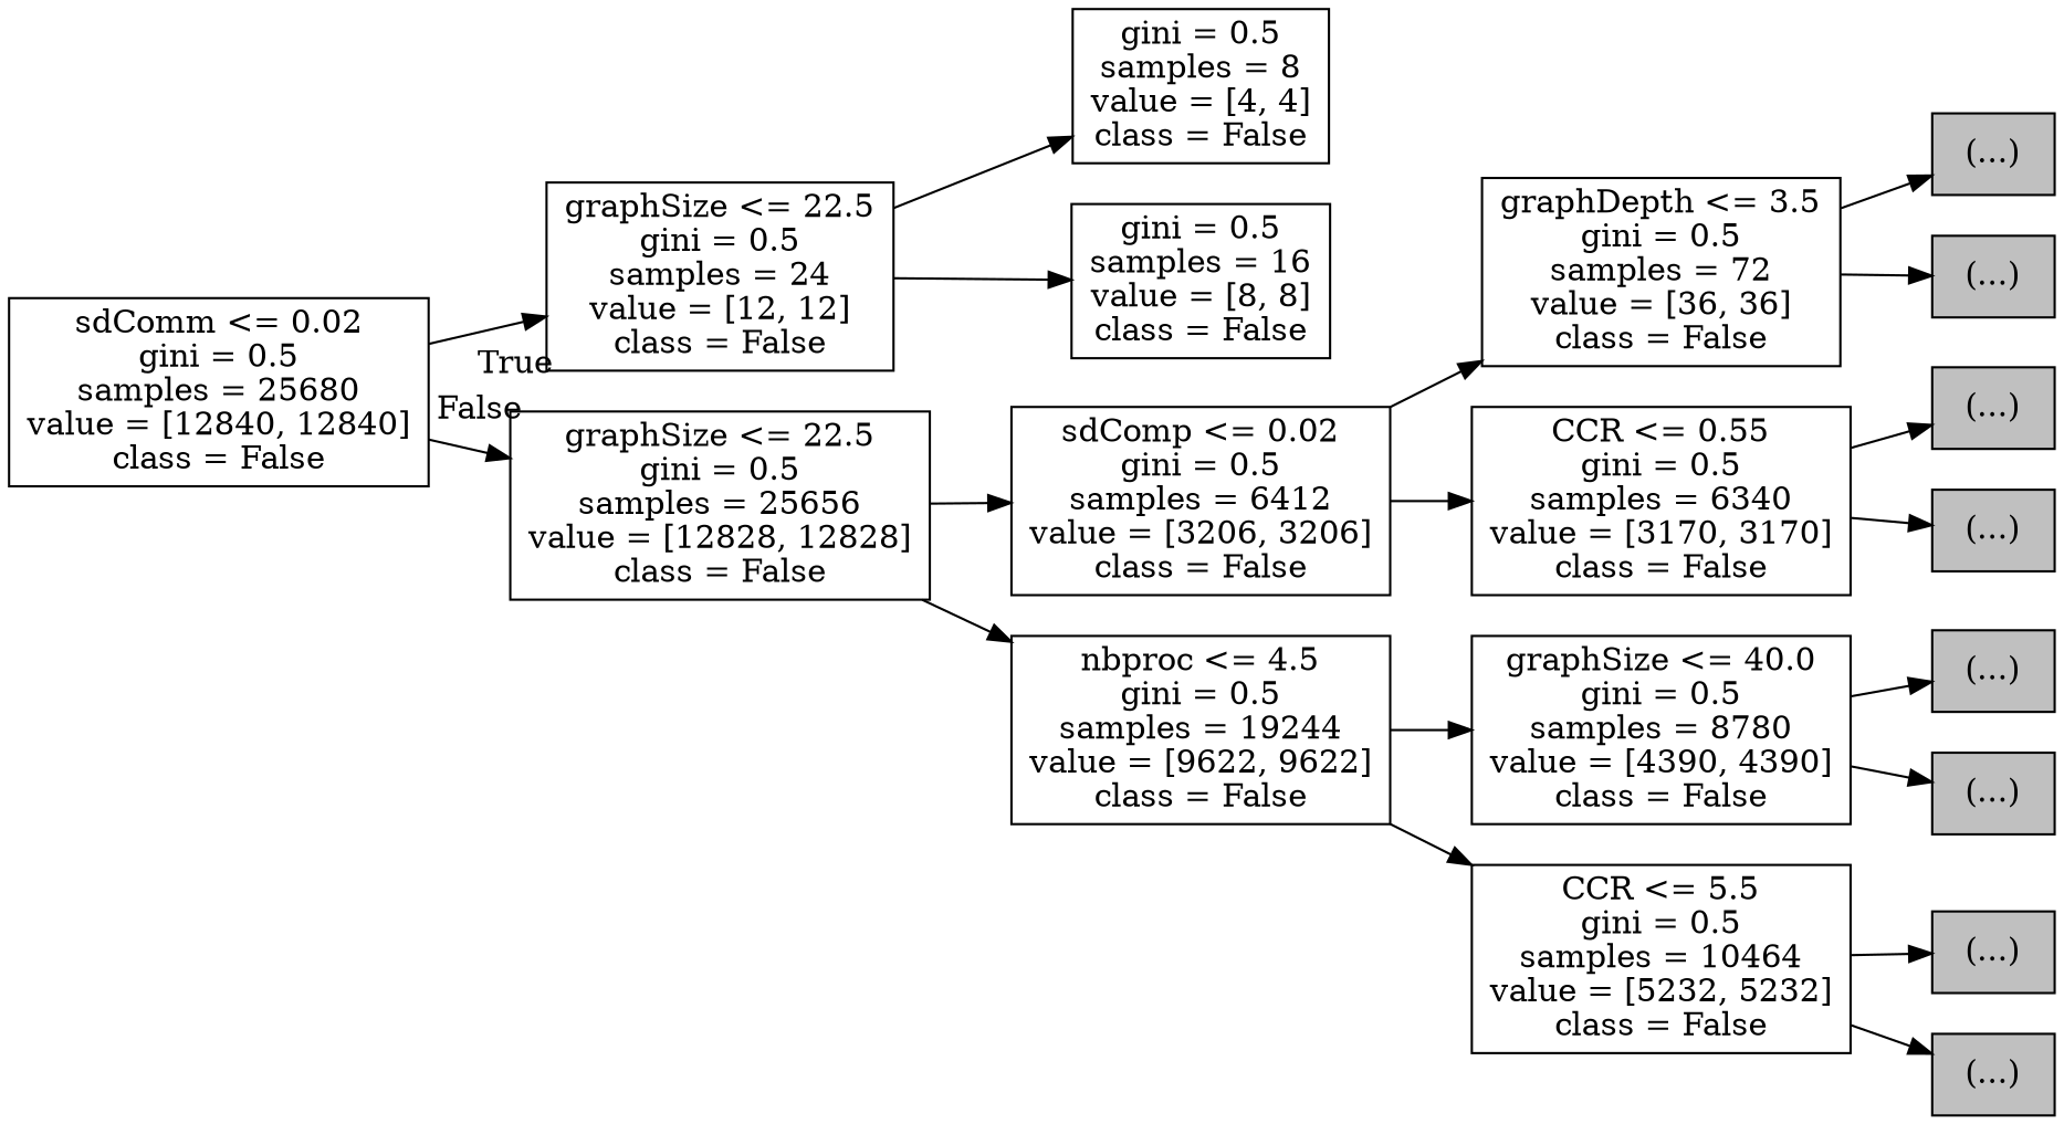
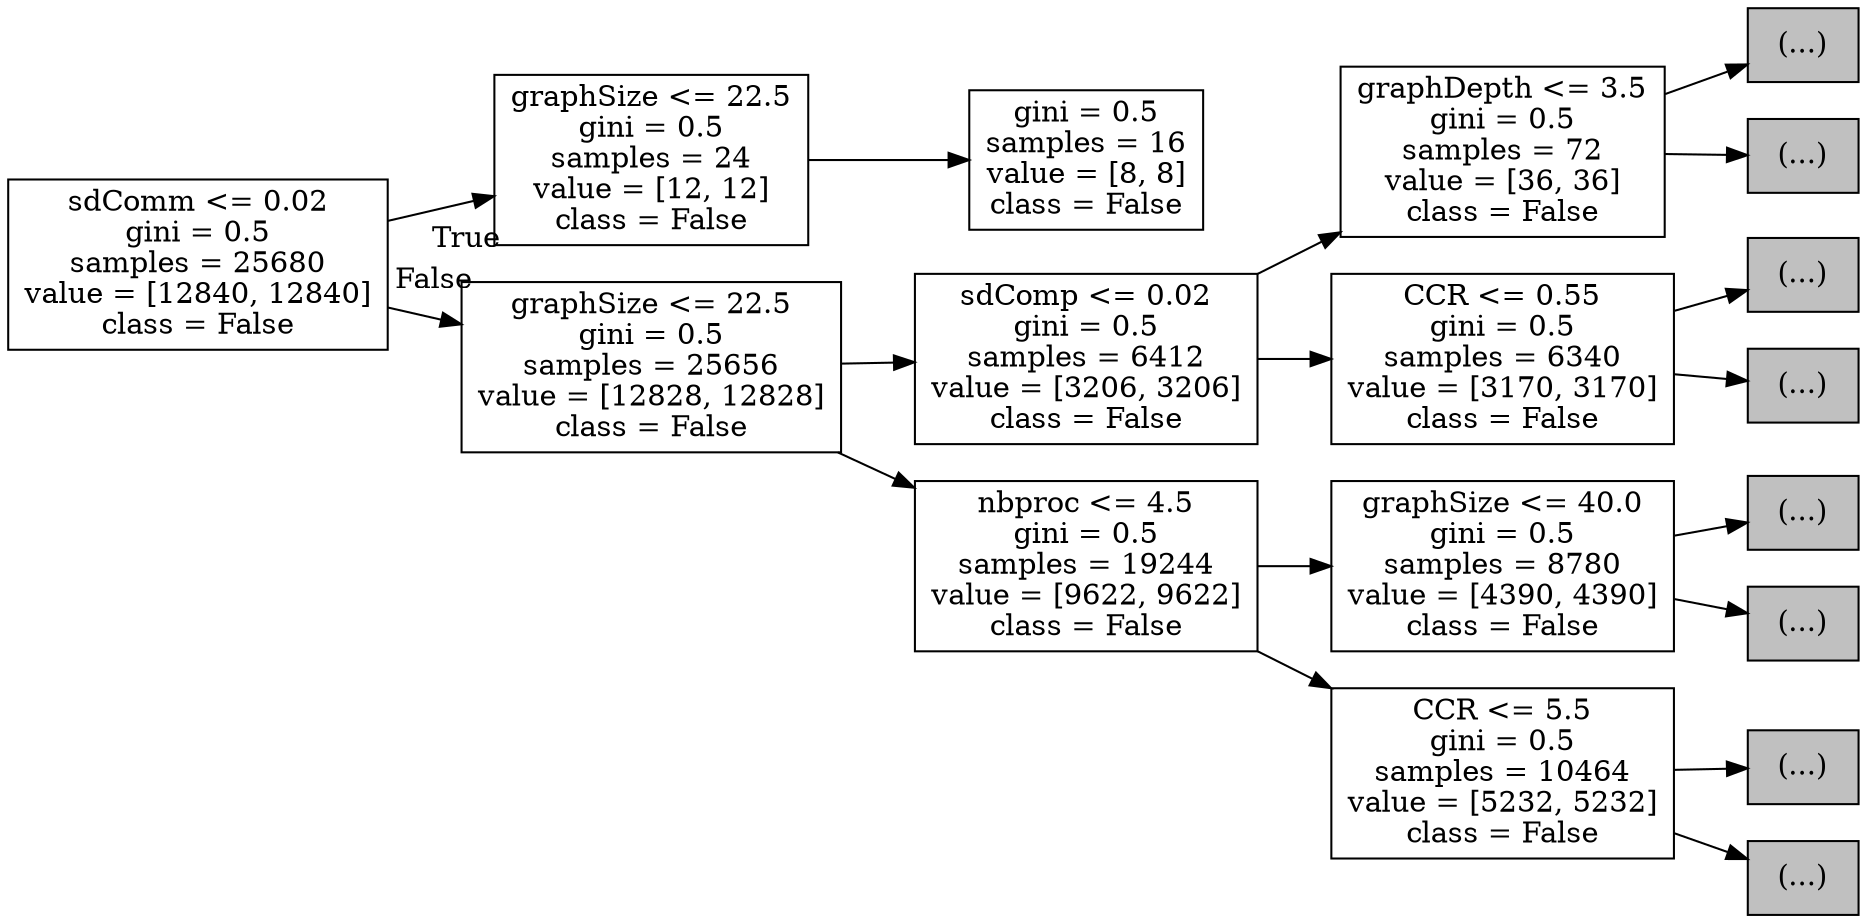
  digraph {
    rankdir=LR
    node [color=black fillcolor="#ffffff" shape=box style=filled]
    n1 [label="sdComm <= 0.02\ngini = 0.5\nsamples = 25680\nvalue = [12840, 12840]\nclass = False"]
    n2 [label="graphSize <= 22.5\ngini = 0.5\nsamples = 24\nvalue = [12, 12]\nclass = False"]
    n3 [label="graphSize <= 22.5\ngini = 0.5\nsamples = 25656\nvalue = [12828, 12828]\nclass = False"]
-   n4 [label="gini = 0.5\nsamples = 8\nvalue = [4, 4]\nclass = False"]
    n5 [label="gini = 0.5\nsamples = 16\nvalue = [8, 8]\nclass = False"]
    n6 [label="sdComp <= 0.02\ngini = 0.5\nsamples = 6412\nvalue = [3206, 3206]\nclass = False"]
    n7 [label="nbproc <= 4.5\ngini = 0.5\nsamples = 19244\nvalue = [9622, 9622]\nclass = False"]
    n8 [label="graphDepth <= 3.5\ngini = 0.5\nsamples = 72\nvalue = [36, 36]\nclass = False"]
    n9 [label="CCR <= 0.55\ngini = 0.5\nsamples = 6340\nvalue = [3170, 3170]\nclass = False"]
    n10 [fillcolor="#C0C0C0" label="(...)"]
    n11 [fillcolor="#C0C0C0" label="(...)"]
    n12 [fillcolor="#C0C0C0" label="(...)"]
    n13 [fillcolor="#C0C0C0" label="(...)"]
    n14 [label="graphSize <= 40.0\ngini = 0.5\nsamples = 8780\nvalue = [4390, 4390]\nclass = False"]
    n15 [label="CCR <= 5.5\ngini = 0.5\nsamples = 10464\nvalue = [5232, 5232]\nclass = False"]
    n16 [fillcolor="#C0C0C0" label="(...)"]
    n17 [fillcolor="#C0C0C0" label="(...)"]
    n18 [fillcolor="#C0C0C0" label="(...)"]
    n19 [fillcolor="#C0C0C0" label="(...)"]
    n1 -> n2 [headlabel=True labelangle=45 labeldistance=2.5]
    n1 -> n3 [headlabel=False labelangle=-45 labeldistance=2.5]
-   n2 -> n4
    n2 -> n5
    n3 -> n6
    n3 -> n7
    n6 -> n8
    n6 -> n9
    n7 -> n14
    n7 -> n15
    n8 -> n10
    n8 -> n11
    n9 -> n12
    n9 -> n13
    n14 -> n16
    n14 -> n17
    n15 -> n18
    n15 -> n19
  }
